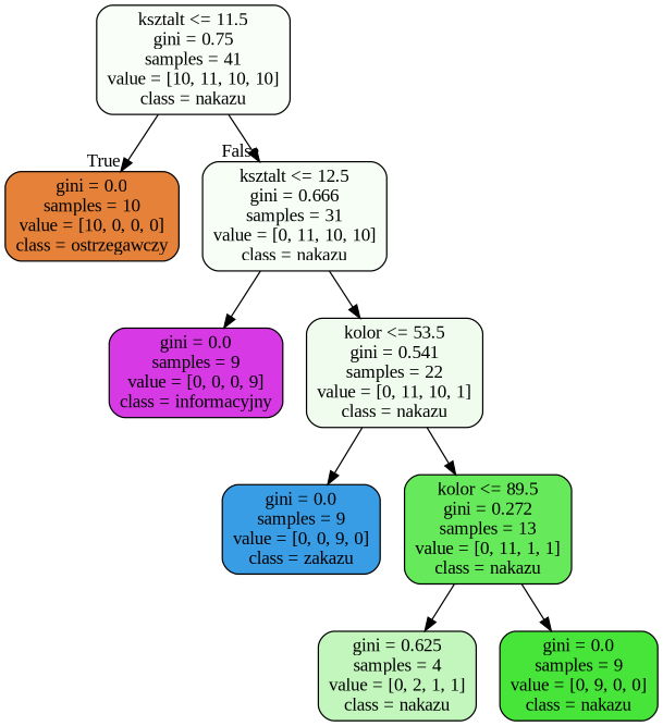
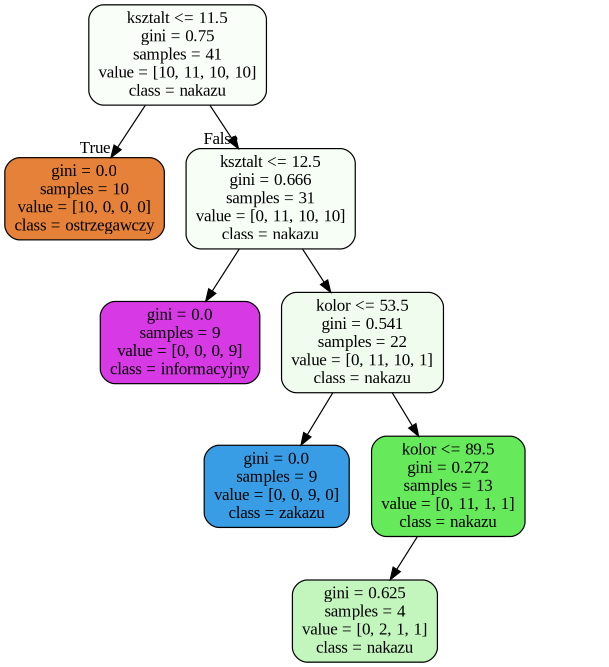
  digraph {
    fontname="Liberation Serif"
    node [color=black fontname="Liberation Serif" shape=box style="filled, rounded"]
    edge [fontname="Liberation Serif"]
    n1 [fillcolor="#f9fef9" label="ksztalt <= 11.5\ngini = 0.75\nsamples = 41\nvalue = [10, 11, 10, 10]\nclass = nakazu"]
    n2 [fillcolor="#e58139" label="gini = 0.0\nsamples = 10\nvalue = [10, 0, 0, 0]\nclass = ostrzegawczy"]
    n3 [fillcolor="#f6fef6" label="ksztalt <= 12.5\ngini = 0.666\nsamples = 31\nvalue = [0, 11, 10, 10]\nclass = nakazu"]
    n4 [fillcolor="#d739e5" label="gini = 0.0\nsamples = 9\nvalue = [0, 0, 0, 9]\nclass = informacyjny"]
    n5 [fillcolor="#f0fdee" label="kolor <= 53.5\ngini = 0.541\nsamples = 22\nvalue = [0, 11, 10, 1]\nclass = nakazu"]
    n6 [fillcolor="#399de5" label="gini = 0.0\nsamples = 9\nvalue = [0, 0, 9, 0]\nclass = zakazu"]
    n7 [fillcolor="#66e95a" label="kolor <= 89.5\ngini = 0.272\nsamples = 13\nvalue = [0, 11, 1, 1]\nclass = nakazu"]
    n8 [fillcolor="#c2f6bd" label="gini = 0.625\nsamples = 4\nvalue = [0, 2, 1, 1]\nclass = nakazu"]
-   n9 [fillcolor="#47e539" label="gini = 0.0\nsamples = 9\nvalue = [0, 9, 0, 0]\nclass = nakazu"]
    n1 -> n2 [headlabel=True labelangle=45 labeldistance=2.5]
    n1 -> n3 [headlabel=False labelangle=-45 labeldistance=2.5]
    n3 -> n4
    n3 -> n5
    n5 -> n6
    n5 -> n7
    n7 -> n8
-   n7 -> n9
  }
